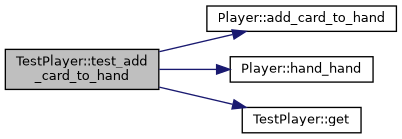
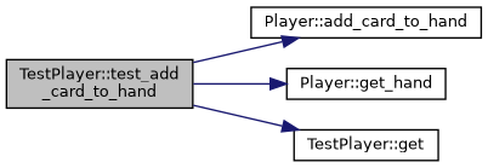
  digraph {
    rankdir=LR
    node [color=black fillcolor=white fontname=Helvetica fontsize=10 shape=record style=filled]
    edge [color=midnightblue fontname=Helvetica fontsize=10 labelfontname=Helvetica labelfontsize=10 style=solid]
    n1 [fillcolor=grey75 fontcolor=black height=0.2 label="TestPlayer::test_add\l_card_to_hand" width=0.4]
    n2 [height=0.2 label="Player::add_card_to_hand" width=0.4]
-   n3 [height=0.2 label="Player::hand_hand" width=0.4]
+   n3 [height=0.2 label="Player::get_hand" width=0.4]
    n4 [height=0.2 label="TestPlayer::get" width=0.4]
    n1 -> n2
    n1 -> n3
    n1 -> n4
  }
